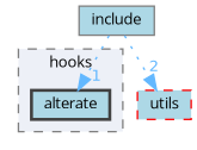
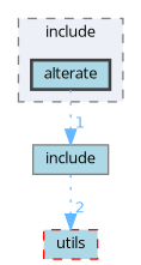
  digraph {
    compound=true
    fontname="Open Sans"
    node [fillcolor=lightblue fontname="Open Sans" fontsize=10 shape=box]
    edge [color=steelblue1 fontcolor=steelblue1 fontname="Open Sans" fontsize=10 labeldistance=1.5 labelfontname=Helvetica labelfontsize=10 style=dotted]
    n1 [color=grey25 height=0.2 label=alterate style="filled,bold" width=0.4]
    n2 [color=grey50 height=0.2 label=include style=filled width=0.4]
    n3 [color=red height=0.2 label=utils style="filled,dashed" width=0.4]
    subgraph cluster_1 {
      bgcolor="#edf0f7"
      fontsize=10
-     label=hooks
+     label=include
      pencolor=grey50
      style="filled,dashed"
      n1
    }
-   n2 -> n1 [headlabel=1]
+   n1 -> n2 [headlabel=1]
    n2 -> n3 [headlabel=2]
  }
